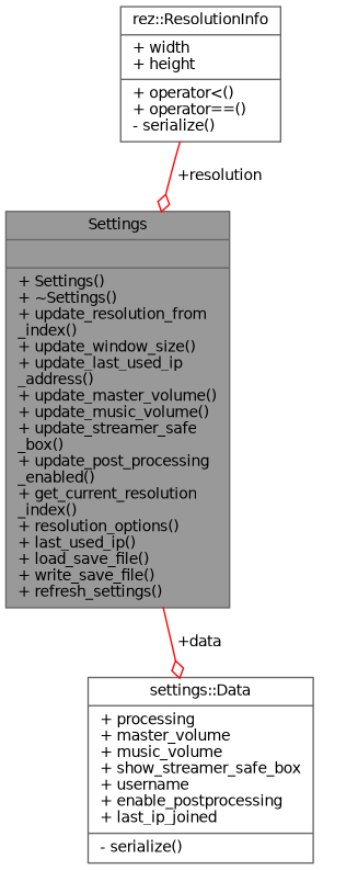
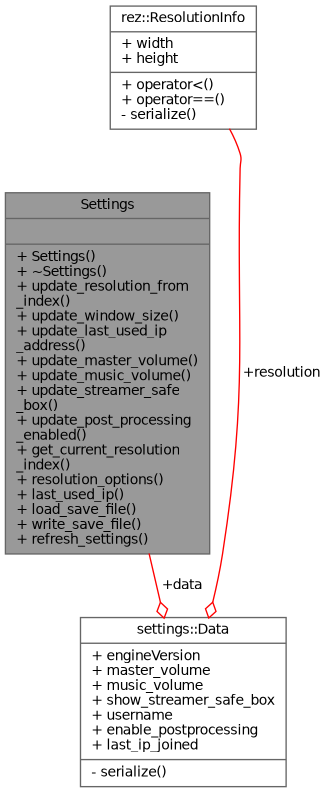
  digraph {
    node [color=gray40 fillcolor=white fontname=Helvetica fontsize=10 shape=record style=filled]
    edge [arrowhead=odiamond color=red fontname=Helvetica fontsize=10 labelfontname=Helvetica labelfontsize=10 style=solid]
    n1 [fillcolor=grey60 fontcolor=black height=0.2 label="{Settings\n||+ Settings()\l+ ~Settings()\l+ update_resolution_from\l_index()\l+ update_window_size()\l+ update_last_used_ip\l_address()\l+ update_master_volume()\l+ update_music_volume()\l+ update_streamer_safe\l_box()\l+ update_post_processing\l_enabled()\l+ get_current_resolution\l_index()\l+ resolution_options()\l+ last_used_ip()\l+ load_save_file()\l+ write_save_file()\l+ refresh_settings()\l}" width=0.4]
-   n2 [height=0.2 label="{settings::Data\n|+ processing\l+ master_volume\l+ music_volume\l+ show_streamer_safe_box\l+ username\l+ enable_postprocessing\l+ last_ip_joined\l|- serialize()\l}" width=0.4]
+   n2 [height=0.2 label="{settings::Data\n|+ engineVersion\l+ master_volume\l+ music_volume\l+ show_streamer_safe_box\l+ username\l+ enable_postprocessing\l+ last_ip_joined\l|- serialize()\l}" width=0.4]
    n3 [height=0.2 label="{rez::ResolutionInfo\n|+ width\l+ height\l|+ operator\<()\l+ operator==()\l- serialize()\l}" width=0.4]
    n1 -> n2 [label=" +data"]
-   n3 -> n1 [label=" +resolution"]
+   n3 -> n2 [label=" +resolution"]
  }
